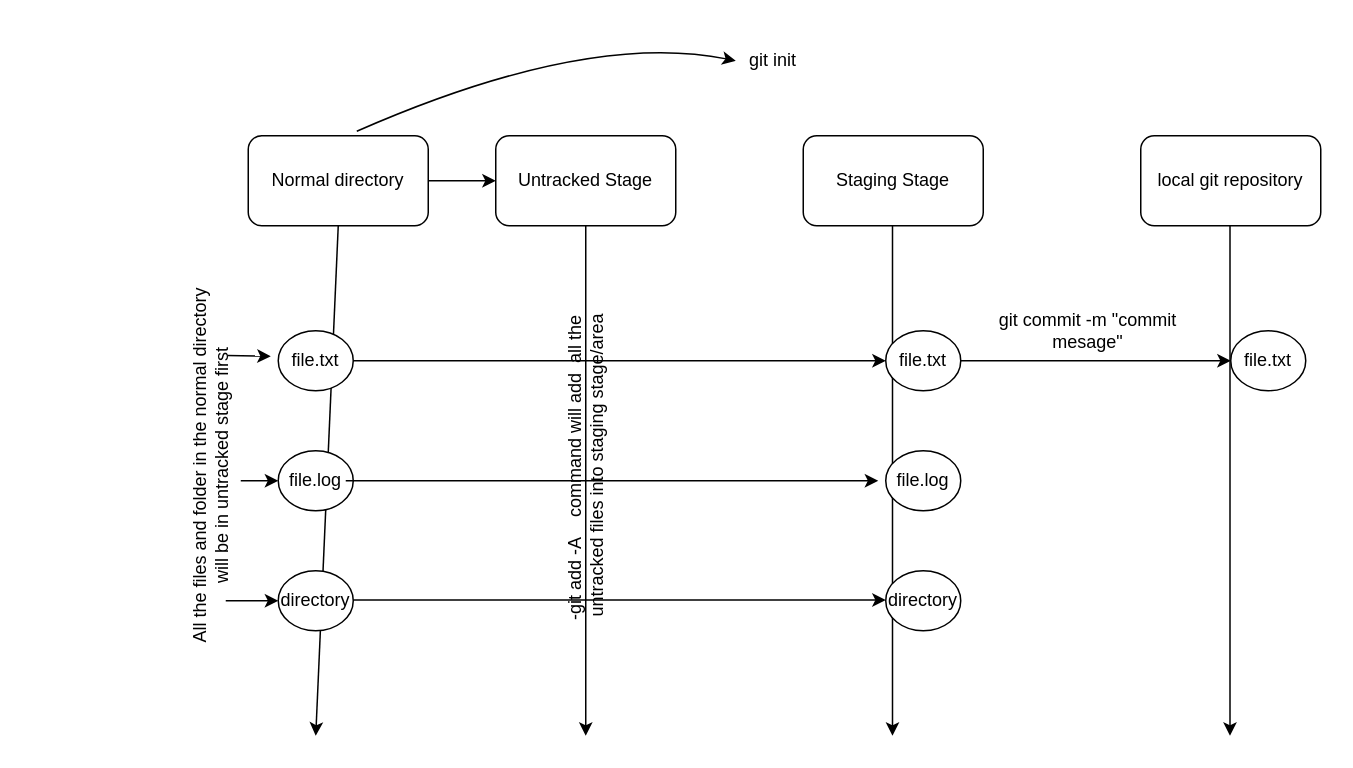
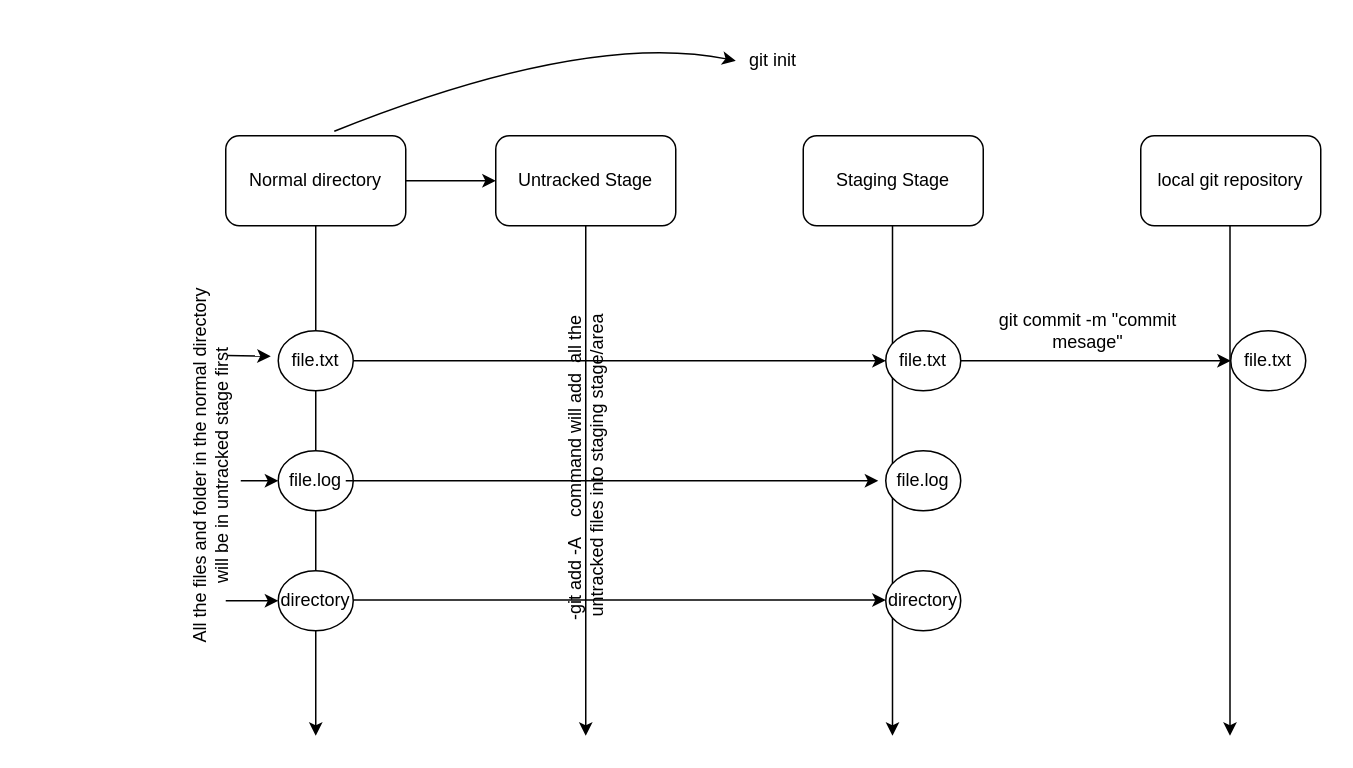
  <mxCell id="0" />
  <mxCell id="1" parent="0" />
- <mxCell id="2" value="Normal directory" style="rounded=1;whiteSpace=wrap;html=1;" vertex="1" parent="1"><mxGeometry x="165" y="90" width="120" height="60" as="geometry" /></mxCell>
+ <mxCell id="2" value="Normal directory" style="rounded=1;whiteSpace=wrap;html=1;" vertex="1" parent="1"><mxGeometry x="150" y="90" width="120" height="60" as="geometry" /></mxCell>
  <mxCell id="3" value="local git repository" style="rounded=1;whiteSpace=wrap;html=1;" vertex="1" parent="1"><mxGeometry x="760" y="90" width="120" height="60" as="geometry" /></mxCell>
  <mxCell id="4" value="" style="endArrow=classic;html=1;exitX=1;exitY=0.5;exitDx=0;exitDy=0;" edge="1" parent="1" source="2" target="14"><mxGeometry width="50" height="50" relative="1" as="geometry"><mxPoint x="510" y="330" as="sourcePoint" /><mxPoint x="560" y="280" as="targetPoint" /></mxGeometry></mxCell>
  <mxCell id="5" value="git init" style="text;html=1;strokeColor=none;fillColor=none;align=center;verticalAlign=middle;whiteSpace=wrap;rounded=0;" vertex="1" parent="1"><mxGeometry x="495" y="30" width="40" height="20" as="geometry" /></mxCell>
  <mxCell id="6" value="" style="endArrow=classic;html=1;exitX=0.5;exitY=1;exitDx=0;exitDy=0;" edge="1" parent="1" source="2"><mxGeometry width="50" height="50" relative="1" as="geometry"><mxPoint x="510" y="330" as="sourcePoint" /><mxPoint x="210" y="490" as="targetPoint" /></mxGeometry></mxCell>
  <mxCell id="7" value="file.txt" style="ellipse;whiteSpace=wrap;html=1;" vertex="1" parent="1"><mxGeometry x="185" y="220" width="50" height="40" as="geometry" /></mxCell>
  <mxCell id="8" value="file.log" style="ellipse;whiteSpace=wrap;html=1;" vertex="1" parent="1"><mxGeometry x="185" y="300" width="50" height="40" as="geometry" /></mxCell>
  <mxCell id="9" value="directory" style="ellipse;whiteSpace=wrap;html=1;" vertex="1" parent="1"><mxGeometry x="185" y="380" width="50" height="40" as="geometry" /></mxCell>
  <mxCell id="10" value="All the files and folder in the normal directory will be in untracked stage first" style="text;html=1;strokeColor=none;fillColor=none;align=center;verticalAlign=middle;whiteSpace=wrap;rounded=0;rotation=-90;" vertex="1" parent="1"><mxGeometry x="20" y="300" width="240" height="20" as="geometry" /></mxCell>
  <mxCell id="11" value="" style="endArrow=classic;html=1;exitX=0.806;exitY=1.06;exitDx=0;exitDy=0;exitPerimeter=0;" edge="1" parent="1" source="10"><mxGeometry width="50" height="50" relative="1" as="geometry"><mxPoint x="510" y="250" as="sourcePoint" /><mxPoint x="180" y="237" as="targetPoint" /></mxGeometry></mxCell>
  <mxCell id="12" value="" style="endArrow=classic;html=1;entryX=0;entryY=0.5;entryDx=0;entryDy=0;" edge="1" parent="1" target="8"><mxGeometry width="50" height="50" relative="1" as="geometry"><mxPoint x="160" y="320" as="sourcePoint" /><mxPoint x="190" y="247" as="targetPoint" /><Array as="points"><mxPoint x="160" y="320" /></Array></mxGeometry></mxCell>
  <mxCell id="13" value="" style="endArrow=classic;html=1;entryX=0;entryY=0.5;entryDx=0;entryDy=0;" edge="1" parent="1" target="9"><mxGeometry width="50" height="50" relative="1" as="geometry"><mxPoint x="150" y="400" as="sourcePoint" /><mxPoint x="560" y="200" as="targetPoint" /></mxGeometry></mxCell>
  <mxCell id="14" value="Untracked Stage" style="rounded=1;whiteSpace=wrap;html=1;" vertex="1" parent="1"><mxGeometry x="330" y="90" width="120" height="60" as="geometry" /></mxCell>
  <mxCell id="15" value="Staging Stage" style="rounded=1;whiteSpace=wrap;html=1;" vertex="1" parent="1"><mxGeometry x="535" y="90" width="120" height="60" as="geometry" /></mxCell>
  <mxCell id="16" value="" style="endArrow=classic;html=1;exitX=0.5;exitY=1;exitDx=0;exitDy=0;" edge="1" parent="1" source="14"><mxGeometry width="50" height="50" relative="1" as="geometry"><mxPoint x="510" y="250" as="sourcePoint" /><mxPoint x="390" y="490" as="targetPoint" /></mxGeometry></mxCell>
  <mxCell id="17" value="" style="endArrow=classic;html=1;exitX=0.5;exitY=1;exitDx=0;exitDy=0;" edge="1" parent="1"><mxGeometry width="50" height="50" relative="1" as="geometry"><mxPoint x="594.5" y="150" as="sourcePoint" /><mxPoint x="594.5" y="490" as="targetPoint" /></mxGeometry></mxCell>
  <mxCell id="18" value="" style="endArrow=classic;html=1;exitX=0.5;exitY=1;exitDx=0;exitDy=0;" edge="1" parent="1"><mxGeometry width="50" height="50" relative="1" as="geometry"><mxPoint x="819.5" y="150" as="sourcePoint" /><mxPoint x="819.5" y="490" as="targetPoint" /></mxGeometry></mxCell>
  <mxCell id="19" value="" style="curved=1;endArrow=classic;html=1;exitX=0.603;exitY=-0.05;exitDx=0;exitDy=0;exitPerimeter=0;" edge="1" parent="1" source="2"><mxGeometry width="50" height="50" relative="1" as="geometry"><mxPoint x="510" y="250" as="sourcePoint" /><mxPoint x="490" y="40" as="targetPoint" /><Array as="points"><mxPoint x="390" y="20" /></Array></mxGeometry></mxCell>
  <mxCell id="20" value="" style="endArrow=classic;html=1;exitX=1;exitY=0.5;exitDx=0;exitDy=0;" edge="1" parent="1" source="7"><mxGeometry width="50" height="50" relative="1" as="geometry"><mxPoint x="510" y="250" as="sourcePoint" /><mxPoint x="590" y="240" as="targetPoint" /></mxGeometry></mxCell>
  <mxCell id="21" value="-git add -A&amp;nbsp; &amp;nbsp; command will add&amp;nbsp; all the&amp;nbsp; untracked files into staging stage/area" style="text;html=1;strokeColor=none;fillColor=none;align=center;verticalAlign=middle;whiteSpace=wrap;rounded=0;rotation=-90;" vertex="1" parent="1"><mxGeometry x="285" y="280" width="210" height="60" as="geometry" /></mxCell>
  <mxCell id="22" value="" style="endArrow=classic;html=1;exitX=1;exitY=0.5;exitDx=0;exitDy=0;" edge="1" parent="1"><mxGeometry width="50" height="50" relative="1" as="geometry"><mxPoint x="230" y="320" as="sourcePoint" /><mxPoint x="585" y="320" as="targetPoint" /></mxGeometry></mxCell>
  <mxCell id="23" value="" style="endArrow=classic;html=1;exitX=1;exitY=0.5;exitDx=0;exitDy=0;" edge="1" parent="1"><mxGeometry width="50" height="50" relative="1" as="geometry"><mxPoint x="235" y="399.5" as="sourcePoint" /><mxPoint x="590" y="399.5" as="targetPoint" /></mxGeometry></mxCell>
  <mxCell id="24" value="file.txt" style="ellipse;whiteSpace=wrap;html=1;" vertex="1" parent="1"><mxGeometry x="590" y="220" width="50" height="40" as="geometry" /></mxCell>
  <mxCell id="25" value="file.log" style="ellipse;whiteSpace=wrap;html=1;" vertex="1" parent="1"><mxGeometry x="590" y="300" width="50" height="40" as="geometry" /></mxCell>
  <mxCell id="26" value="directory" style="ellipse;whiteSpace=wrap;html=1;" vertex="1" parent="1"><mxGeometry x="590" y="380" width="50" height="40" as="geometry" /></mxCell>
  <mxCell id="27" value="" style="endArrow=classic;html=1;exitX=1;exitY=0.5;exitDx=0;exitDy=0;" edge="1" parent="1" source="24"><mxGeometry width="50" height="50" relative="1" as="geometry"><mxPoint x="510" y="290" as="sourcePoint" /><mxPoint x="820" y="240" as="targetPoint" /></mxGeometry></mxCell>
  <mxCell id="28" value="git commit -m &quot;commit mesage&quot;" style="text;html=1;strokeColor=none;fillColor=none;align=center;verticalAlign=middle;whiteSpace=wrap;rounded=0;" vertex="1" parent="1"><mxGeometry x="660" y="210" width="130" height="20" as="geometry" /></mxCell>
  <mxCell id="29" value="file.txt" style="ellipse;whiteSpace=wrap;html=1;" vertex="1" parent="1"><mxGeometry x="820" y="220" width="50" height="40" as="geometry" /></mxCell>
